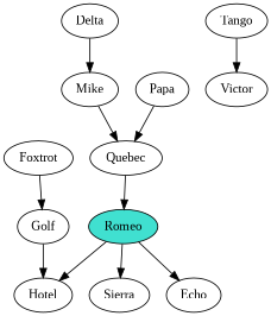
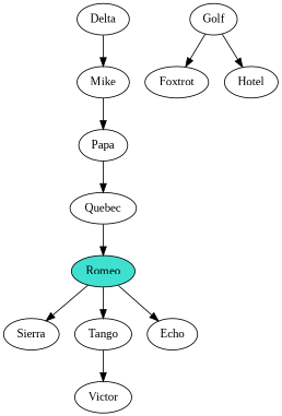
  digraph {
    fontname="Liberation Serif"
    node [fontname="Liberation Serif"]
    edge [fontname="Liberation Serif"]
    Romeo [fillcolor=turquoise style=filled]
    Sierra
    Tango
    Echo
    Victor
    Delta
    Mike
    Papa
    Quebec
    Foxtrot
    Golf
    Hotel
    Romeo -> Sierra
-   Romeo -> Hotel
+   Romeo -> Tango
    Romeo -> Echo
    Tango -> Victor
    Delta -> Mike
-   Mike -> Quebec
+   Mike -> Papa
    Papa -> Quebec
    Quebec -> Romeo
-   Foxtrot -> Golf
+   Golf -> Foxtrot
    Golf -> Hotel
  }
